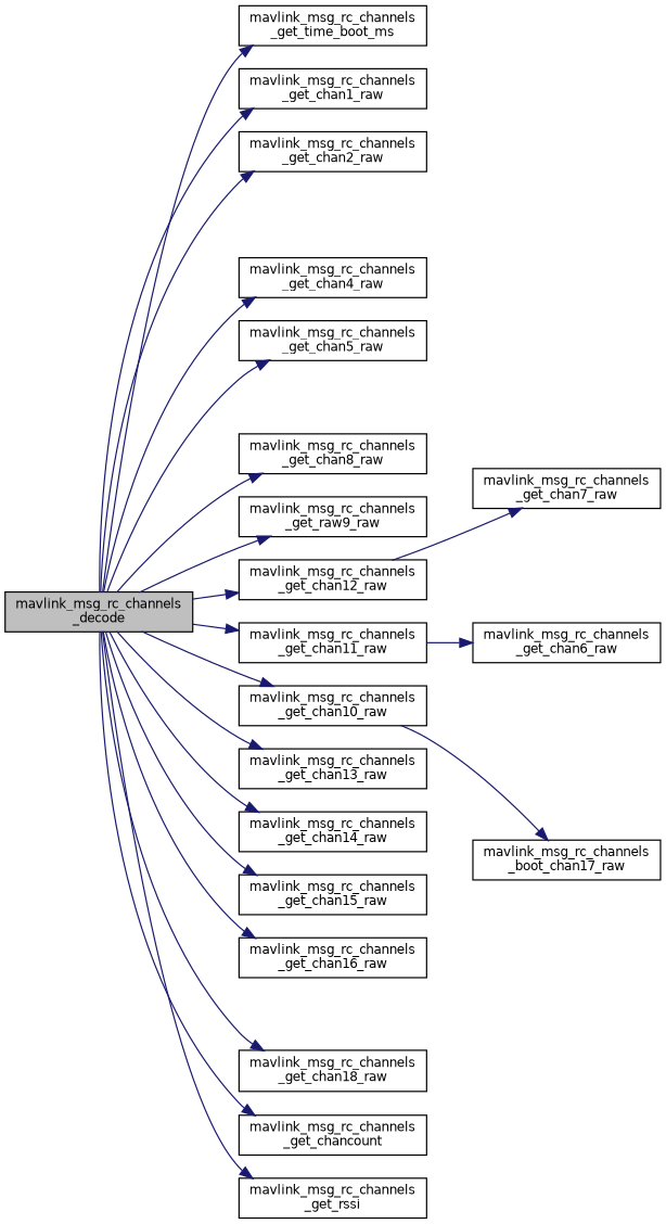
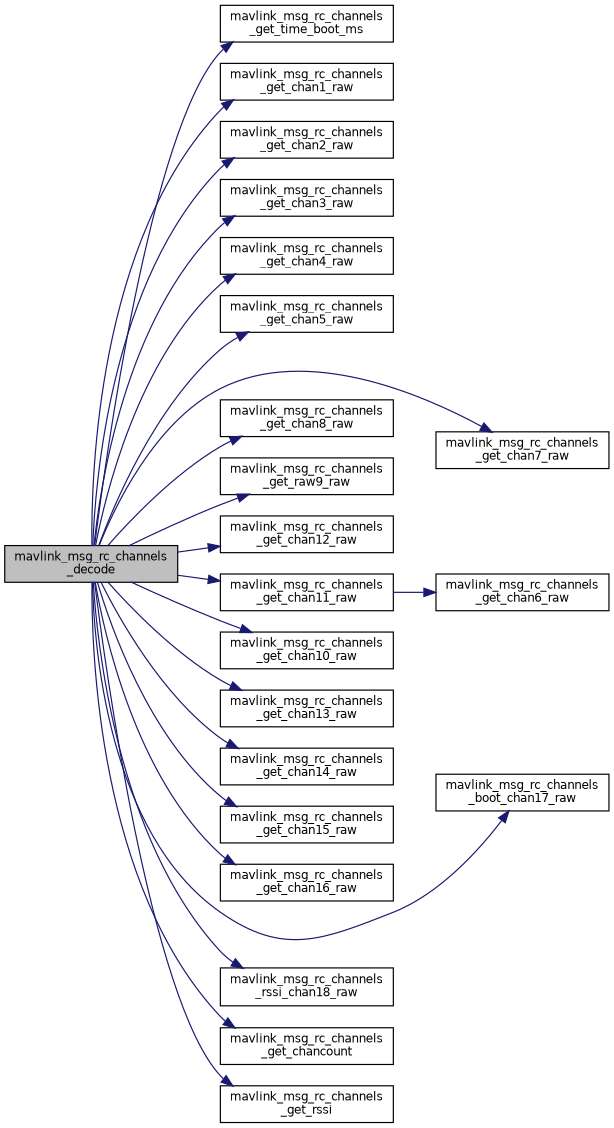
  digraph {
    rankdir=LR
    node [color=black fillcolor=white fontname=Helvetica fontsize=10 shape=record style=filled]
    edge [color=midnightblue fontname=Helvetica fontsize=10 labelfontname=Helvetica labelfontsize=10 style=solid]
    n1 [fillcolor=grey75 fontcolor=black height=0.2 label="mavlink_msg_rc_channels\l_decode" width=0.4]
    n2 [height=0.2 label="mavlink_msg_rc_channels\l_get_time_boot_ms" width=0.4]
    n3 [height=0.2 label="mavlink_msg_rc_channels\l_get_chan1_raw" width=0.4]
    n4 [height=0.2 label="mavlink_msg_rc_channels\l_get_chan2_raw" width=0.4]
+   n5 [height=0.2 label="mavlink_msg_rc_channels\l_get_chan3_raw" width=0.4]
    n6 [height=0.2 label="mavlink_msg_rc_channels\l_get_chan4_raw" width=0.4]
    n7 [height=0.2 label="mavlink_msg_rc_channels\l_get_chan5_raw" width=0.4]
    n8 [height=0.2 label="mavlink_msg_rc_channels\l_get_chan7_raw" width=0.4]
    n9 [height=0.2 label="mavlink_msg_rc_channels\l_get_chan8_raw" width=0.4]
    n10 [height=0.2 label="mavlink_msg_rc_channels\l_get_raw9_raw" width=0.4]
    n11 [height=0.2 label="mavlink_msg_rc_channels\l_get_chan10_raw" width=0.4]
    n12 [height=0.2 label="mavlink_msg_rc_channels\l_get_chan11_raw" width=0.4]
    n13 [height=0.2 label="mavlink_msg_rc_channels\l_get_chan12_raw" width=0.4]
    n14 [height=0.2 label="mavlink_msg_rc_channels\l_get_chan13_raw" width=0.4]
    n15 [height=0.2 label="mavlink_msg_rc_channels\l_get_chan14_raw" width=0.4]
    n16 [height=0.2 label="mavlink_msg_rc_channels\l_get_chan15_raw" width=0.4]
    n17 [height=0.2 label="mavlink_msg_rc_channels\l_get_chan16_raw" width=0.4]
    n18 [height=0.2 label="mavlink_msg_rc_channels\l_boot_chan17_raw" width=0.4]
-   n19 [height=0.2 label="mavlink_msg_rc_channels\l_get_chan18_raw" width=0.4]
+   n19 [height=0.2 label="mavlink_msg_rc_channels\l_rssi_chan18_raw" width=0.4]
    n20 [height=0.2 label="mavlink_msg_rc_channels\l_get_chancount" width=0.4]
    n21 [height=0.2 label="mavlink_msg_rc_channels\l_get_rssi" width=0.4]
    n22 [height=0.2 label="mavlink_msg_rc_channels\l_get_chan6_raw" width=0.4]
    n1 -> n2
    n1 -> n3
    n1 -> n4
+   n1 -> n5
    n1 -> n6
    n1 -> n7
-   n13 -> n8
+   n1 -> n8
    n1 -> n9
    n1 -> n10
    n1 -> n11
    n1 -> n12
    n1 -> n13
    n1 -> n14
    n1 -> n15
    n1 -> n16
    n1 -> n17
-   n11 -> n18
+   n1 -> n18
    n1 -> n19
    n1 -> n20
    n1 -> n21
    n12 -> n22
  }
